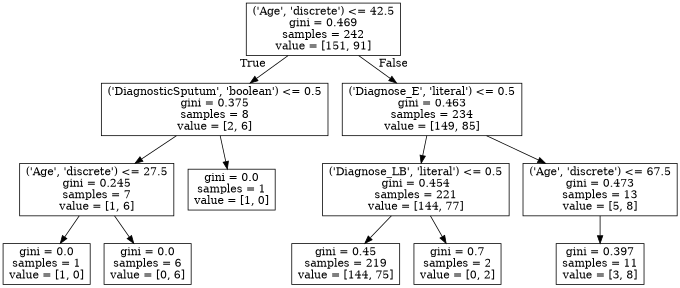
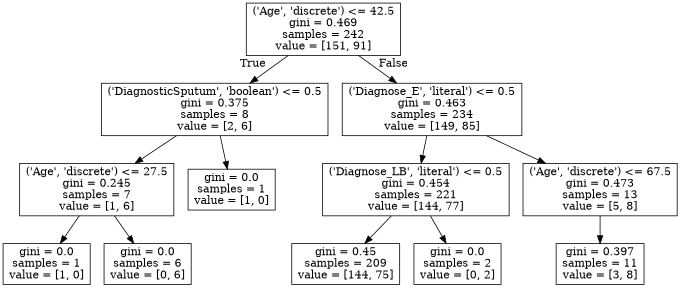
  digraph {
    node [shape=box]
    n1 [label="('Age', 'discrete') <= 42.5\ngini = 0.469\nsamples = 242\nvalue = [151, 91]"]
    n2 [label="('DiagnosticSputum', 'boolean') <= 0.5\ngini = 0.375\nsamples = 8\nvalue = [2, 6]"]
    n3 [label="('Diagnose_E', 'literal') <= 0.5\ngini = 0.463\nsamples = 234\nvalue = [149, 85]"]
    n4 [label="('Age', 'discrete') <= 27.5\ngini = 0.245\nsamples = 7\nvalue = [1, 6]"]
    n5 [label="gini = 0.0\nsamples = 1\nvalue = [1, 0]"]
    n6 [label="('Diagnose_LB', 'literal') <= 0.5\ngini = 0.454\nsamples = 221\nvalue = [144, 77]"]
    n7 [label="('Age', 'discrete') <= 67.5\ngini = 0.473\nsamples = 13\nvalue = [5, 8]"]
    n8 [label="gini = 0.0\nsamples = 1\nvalue = [1, 0]"]
    n9 [label="gini = 0.0\nsamples = 6\nvalue = [0, 6]"]
-   n10 [label="gini = 0.45\nsamples = 219\nvalue = [144, 75]"]
-   n11 [label="gini = 0.7\nsamples = 2\nvalue = [0, 2]"]
+   n10 [label="gini = 0.45\nsamples = 209\nvalue = [144, 75]"]
+   n11 [label="gini = 0.0\nsamples = 2\nvalue = [0, 2]"]
    n12 [label="gini = 0.397\nsamples = 11\nvalue = [3, 8]"]
    n1 -> n2 [headlabel=True labelangle=45 labeldistance=2.5]
    n1 -> n3 [headlabel=False labelangle=-45 labeldistance=2.5]
    n2 -> n4
    n2 -> n5
    n3 -> n6
    n3 -> n7
    n4 -> n8
    n4 -> n9
    n6 -> n10
    n6 -> n11
    n7 -> n12
  }
